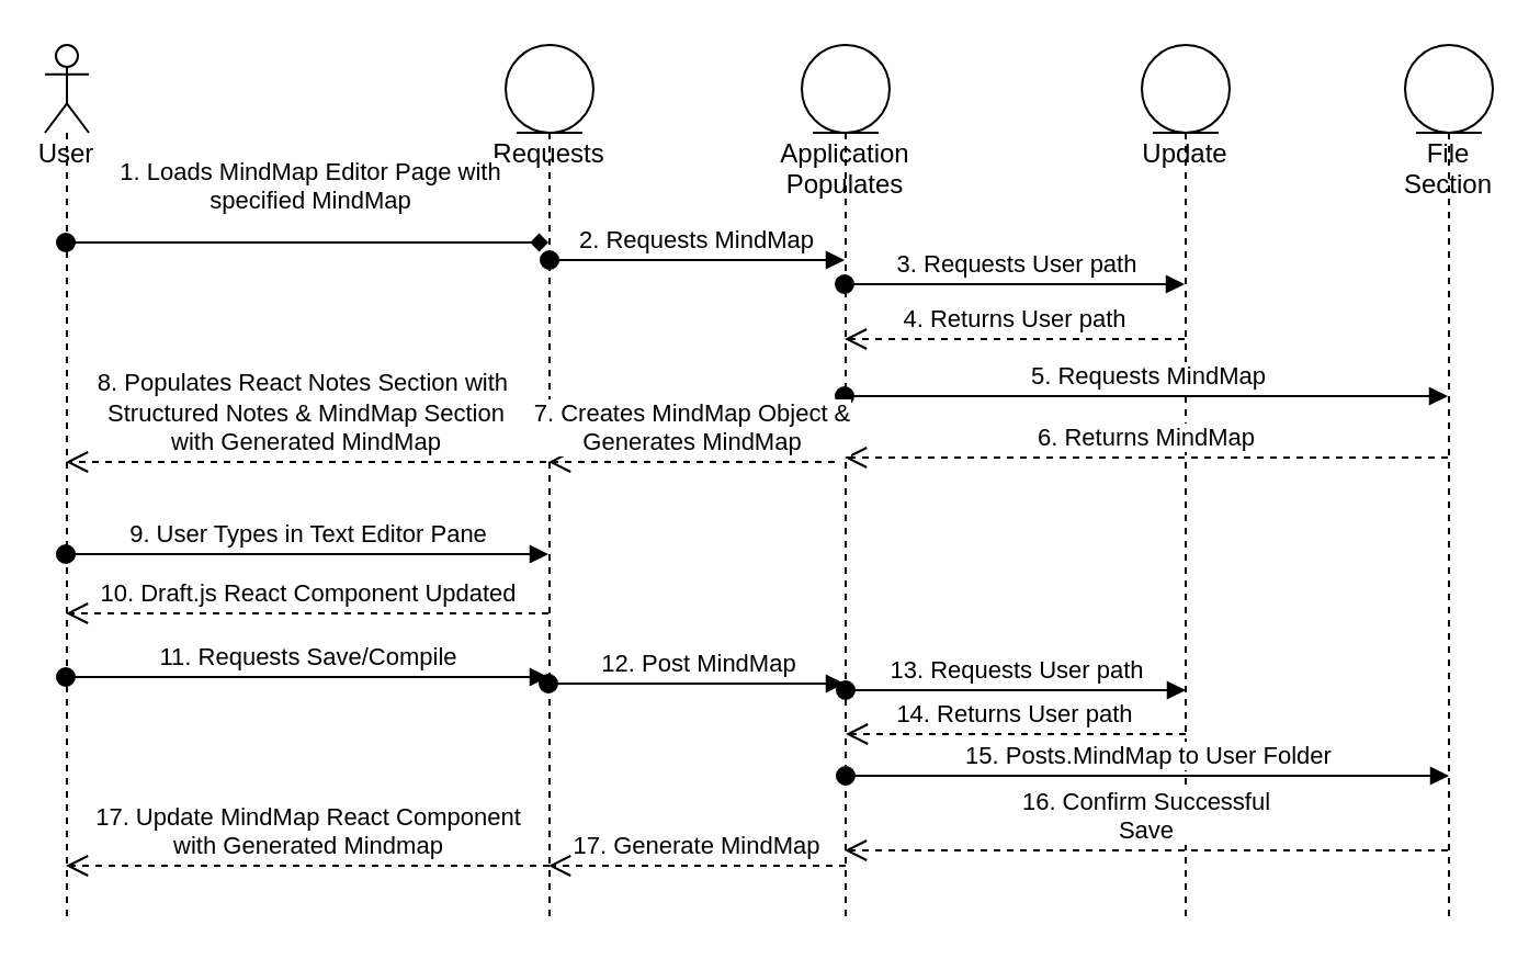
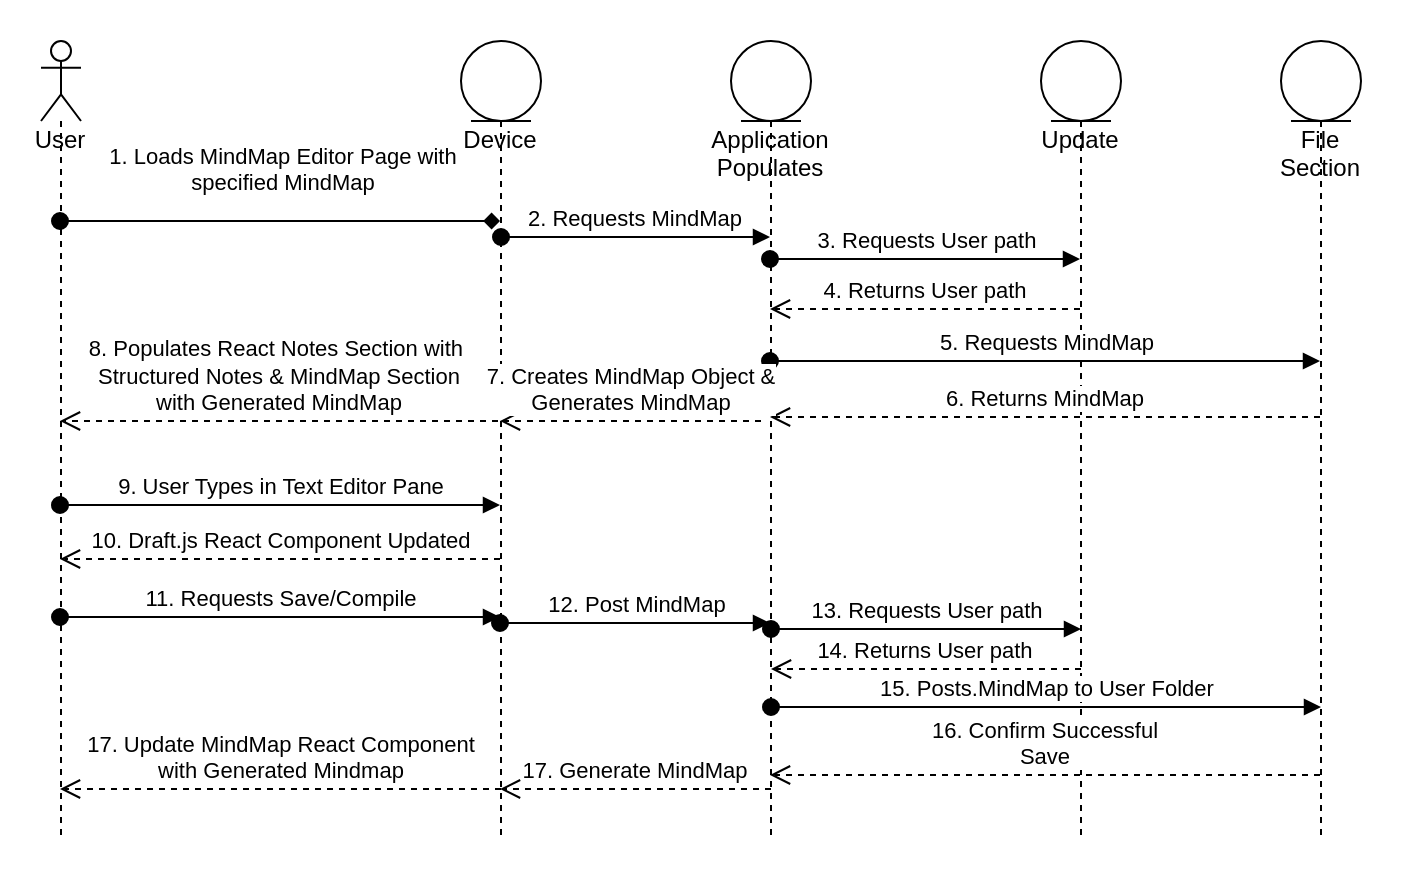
  <mxCell id="0" />
  <mxCell id="1" parent="0" />
  <mxCell id="2" value="User" style="shape=umlLifeline;participant=umlActor;perimeter=lifelinePerimeter;whiteSpace=wrap;html=1;container=1;collapsible=0;recursiveResize=0;verticalAlign=top;spacingTop=36;outlineConnect=0;" parent="1" vertex="1"><mxGeometry x="20" y="20" width="20" height="400" as="geometry" /></mxCell>
- <mxCell id="3" value="Requests" style="shape=umlLifeline;participant=umlEntity;perimeter=lifelinePerimeter;whiteSpace=wrap;html=1;container=1;collapsible=0;recursiveResize=0;verticalAlign=top;spacingTop=36;outlineConnect=0;" parent="1" vertex="1"><mxGeometry x="230" y="20" width="40" height="400" as="geometry" /></mxCell>
+ <mxCell id="3" value="Device" style="shape=umlLifeline;participant=umlEntity;perimeter=lifelinePerimeter;whiteSpace=wrap;html=1;container=1;collapsible=0;recursiveResize=0;verticalAlign=top;spacingTop=36;outlineConnect=0;" parent="1" vertex="1"><mxGeometry x="230" y="20" width="40" height="400" as="geometry" /></mxCell>
  <mxCell id="4" value="2. Requests MindMap" style="html=1;verticalAlign=bottom;startArrow=oval;startFill=1;endArrow=block;startSize=8;rounded=0;" parent="3" target="5" edge="1"><mxGeometry width="60" relative="1" as="geometry"><mxPoint x="20" y="98" as="sourcePoint" /><mxPoint x="185" y="98" as="targetPoint" /></mxGeometry></mxCell>
  <mxCell id="5" value="Application Populates" style="shape=umlLifeline;participant=umlEntity;perimeter=lifelinePerimeter;whiteSpace=wrap;html=1;container=1;collapsible=0;recursiveResize=0;verticalAlign=top;spacingTop=36;outlineConnect=0;" parent="1" vertex="1"><mxGeometry x="365" y="20" width="40" height="400" as="geometry" /></mxCell>
  <mxCell id="6" value="Update" style="shape=umlLifeline;participant=umlEntity;perimeter=lifelinePerimeter;whiteSpace=wrap;html=1;container=1;collapsible=0;recursiveResize=0;verticalAlign=top;spacingTop=36;outlineConnect=0;" parent="1" vertex="1"><mxGeometry x="520" y="20" width="40" height="400" as="geometry" /></mxCell>
  <mxCell id="7" value="1. Loads MindMap Editor Page with &lt;br&gt;specified MindMap" style="html=1;verticalAlign=bottom;startArrow=oval;startFill=1;endArrow=diamond;startSize=8;rounded=0;" parent="1" source="2" target="3" edge="1"><mxGeometry x="0.004" y="10" width="60" relative="1" as="geometry"><mxPoint x="300" y="150" as="sourcePoint" /><mxPoint x="360" y="150" as="targetPoint" /><Array as="points"><mxPoint x="110" y="110" /><mxPoint x="190" y="110" /></Array><mxPoint x="1" as="offset" /></mxGeometry></mxCell>
  <mxCell id="8" value="3. Requests User path" style="html=1;verticalAlign=bottom;startArrow=oval;startFill=1;endArrow=block;startSize=8;rounded=0;" parent="1" target="6" edge="1"><mxGeometry width="60" relative="1" as="geometry"><mxPoint x="384.5" y="129" as="sourcePoint" /><mxPoint x="509.5" y="129" as="targetPoint" /></mxGeometry></mxCell>
  <mxCell id="9" value="File Section" style="shape=umlLifeline;participant=umlEntity;perimeter=lifelinePerimeter;whiteSpace=wrap;html=1;container=1;collapsible=0;recursiveResize=0;verticalAlign=top;spacingTop=36;outlineConnect=0;" parent="1" vertex="1"><mxGeometry x="640" y="20" width="40" height="400" as="geometry" /></mxCell>
  <mxCell id="10" value="4. Returns User path" style="html=1;verticalAlign=bottom;endArrow=open;dashed=1;endSize=8;rounded=0;" parent="1" source="6" edge="1"><mxGeometry relative="1" as="geometry"><mxPoint x="509.5" y="154" as="sourcePoint" /><mxPoint x="384.5" y="154" as="targetPoint" /></mxGeometry></mxCell>
  <mxCell id="11" value="5. Requests MindMap" style="html=1;verticalAlign=bottom;startArrow=oval;startFill=1;endArrow=block;startSize=8;rounded=0;" parent="1" edge="1"><mxGeometry width="60" relative="1" as="geometry"><mxPoint x="384.5" y="180" as="sourcePoint" /><mxPoint x="659.5" y="180" as="targetPoint" /></mxGeometry></mxCell>
  <mxCell id="12" value="6. Returns MindMap" style="html=1;verticalAlign=bottom;endArrow=open;dashed=1;endSize=8;rounded=0;" parent="1" edge="1"><mxGeometry relative="1" as="geometry"><mxPoint x="659.5" y="208" as="sourcePoint" /><mxPoint x="384.5" y="208" as="targetPoint" /></mxGeometry></mxCell>
  <mxCell id="13" value="7. Creates MindMap Object &amp;amp;&lt;br&gt;Generates MindMap" style="html=1;verticalAlign=bottom;endArrow=open;dashed=1;endSize=8;rounded=0;" parent="1" target="3" edge="1"><mxGeometry relative="1" as="geometry"><mxPoint x="380" y="210" as="sourcePoint" /><mxPoint x="330" y="160" as="targetPoint" /></mxGeometry></mxCell>
  <mxCell id="14" value="8. Populates React Notes Section with&amp;nbsp;&lt;br&gt;Structured Notes &amp;amp; MindMap Section&lt;br&gt;with Generated MindMap" style="html=1;verticalAlign=bottom;endArrow=open;dashed=1;endSize=8;rounded=0;" parent="1" target="2" edge="1"><mxGeometry relative="1" as="geometry"><mxPoint x="248.5" y="210" as="sourcePoint" /><mxPoint x="48.5" y="210" as="targetPoint" /></mxGeometry></mxCell>
  <mxCell id="15" value="13. Requests User path" style="html=1;verticalAlign=bottom;startArrow=oval;startFill=1;endArrow=block;startSize=8;rounded=0;" parent="1" edge="1"><mxGeometry width="60" relative="1" as="geometry"><mxPoint x="385" y="314" as="sourcePoint" /><mxPoint x="540" y="314" as="targetPoint" /></mxGeometry></mxCell>
  <mxCell id="16" value="14. Returns User path" style="html=1;verticalAlign=bottom;endArrow=open;dashed=1;endSize=8;rounded=0;" parent="1" edge="1"><mxGeometry relative="1" as="geometry"><mxPoint x="540" y="334" as="sourcePoint" /><mxPoint x="385" y="334" as="targetPoint" /></mxGeometry></mxCell>
  <mxCell id="17" value="16. Confirm Successful&lt;br&gt;Save" style="html=1;verticalAlign=bottom;endArrow=open;dashed=1;endSize=8;rounded=0;" parent="1" edge="1"><mxGeometry relative="1" as="geometry"><mxPoint x="659.5" y="387" as="sourcePoint" /><mxPoint x="384.5" y="387" as="targetPoint" /></mxGeometry></mxCell>
  <mxCell id="18" value="17. Update MindMap React Component&lt;br&gt;with Generated Mindmap" style="html=1;verticalAlign=bottom;endArrow=open;dashed=1;endSize=8;rounded=0;" parent="1" edge="1"><mxGeometry relative="1" as="geometry"><mxPoint x="250" y="394" as="sourcePoint" /><mxPoint x="29.5" y="394" as="targetPoint" /></mxGeometry></mxCell>
  <mxCell id="19" value="11. Requests Save/Compile" style="html=1;verticalAlign=bottom;startArrow=oval;startFill=1;endArrow=block;startSize=8;rounded=0;" parent="1" edge="1"><mxGeometry width="60" relative="1" as="geometry"><mxPoint x="29.5" y="308" as="sourcePoint" /><mxPoint x="249.5" y="308" as="targetPoint" /></mxGeometry></mxCell>
  <mxCell id="20" value="12. Post MindMap" style="html=1;verticalAlign=bottom;startArrow=oval;startFill=1;endArrow=block;startSize=8;rounded=0;" parent="1" edge="1"><mxGeometry width="60" relative="1" as="geometry"><mxPoint x="249.5" y="311" as="sourcePoint" /><mxPoint x="384.5" y="311" as="targetPoint" /><Array as="points"><mxPoint x="370" y="311" /></Array></mxGeometry></mxCell>
  <mxCell id="21" value="15. Posts.MindMap to User Folder" style="html=1;verticalAlign=bottom;startArrow=oval;startFill=1;endArrow=block;startSize=8;rounded=0;" parent="1" edge="1"><mxGeometry width="60" relative="1" as="geometry"><mxPoint x="385" y="353" as="sourcePoint" /><mxPoint x="660" y="353" as="targetPoint" /></mxGeometry></mxCell>
  <mxCell id="22" value="17. Generate MindMap" style="html=1;verticalAlign=bottom;endArrow=open;dashed=1;endSize=8;rounded=0;" edge="1" parent="1"><mxGeometry relative="1" as="geometry"><mxPoint x="385" y="394" as="sourcePoint" /><mxPoint x="249.5" y="394" as="targetPoint" /></mxGeometry></mxCell>
  <mxCell id="23" value="9. User Types in Text Editor Pane" style="html=1;verticalAlign=bottom;startArrow=oval;startFill=1;endArrow=block;startSize=8;rounded=0;" edge="1" parent="1"><mxGeometry width="60" relative="1" as="geometry"><mxPoint x="29.5" y="252" as="sourcePoint" /><mxPoint x="249.5" y="252" as="targetPoint" /></mxGeometry></mxCell>
  <mxCell id="24" value="10. Draft.js React Component Updated" style="html=1;verticalAlign=bottom;endArrow=open;dashed=1;endSize=8;rounded=0;" edge="1" parent="1"><mxGeometry relative="1" as="geometry"><mxPoint x="249.5" y="279" as="sourcePoint" /><mxPoint x="29.5" y="279" as="targetPoint" /></mxGeometry></mxCell>
